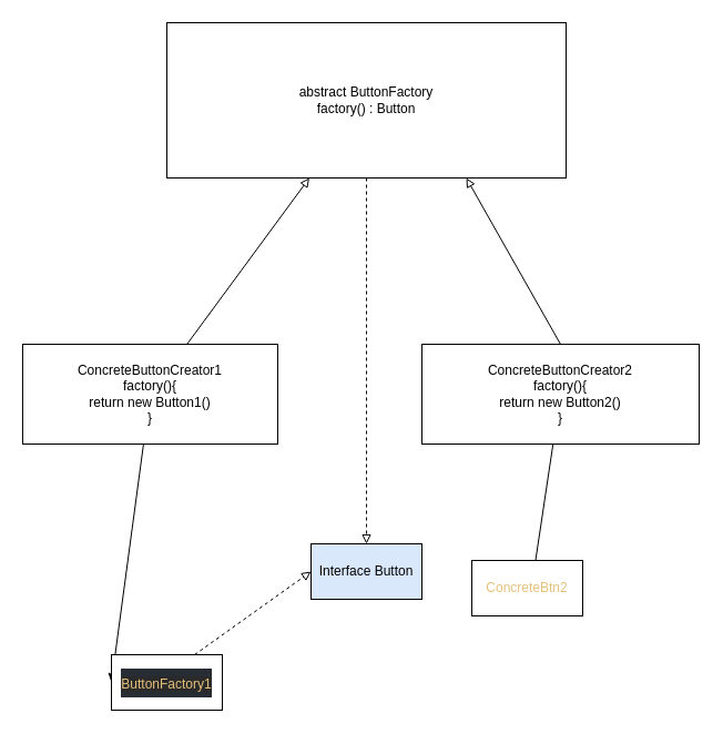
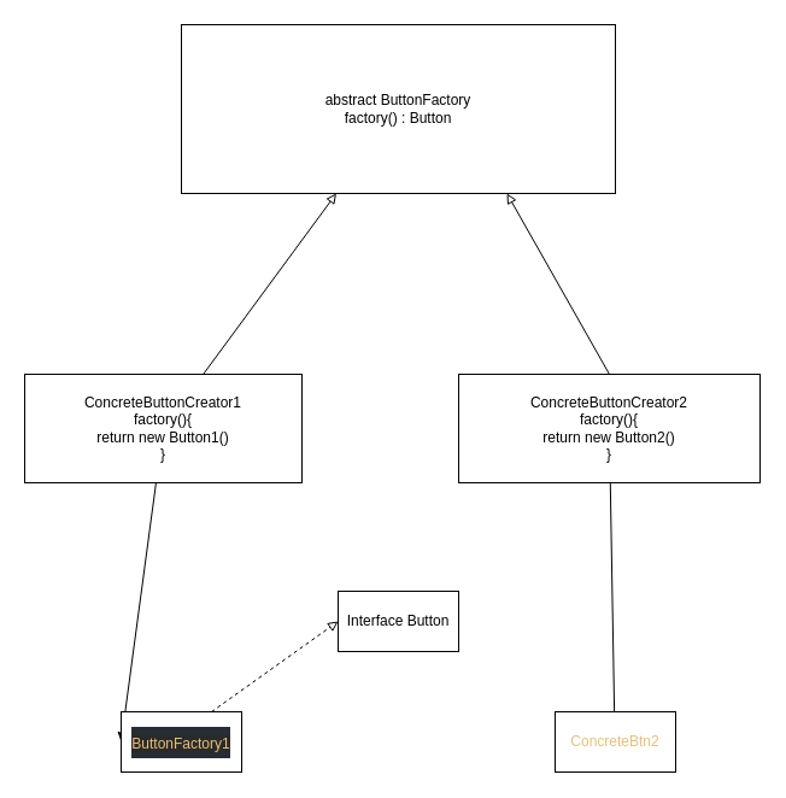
  <mxCell id="0" />
  <mxCell id="1" parent="0" />
  <mxCell id="2" value="abstract ButtonFactory&lt;br&gt;factory() : Button&lt;br&gt;" style="rounded=0;whiteSpace=wrap;html=1;" parent="1" vertex="1"><mxGeometry x="150" y="20" width="360" height="140" as="geometry" /></mxCell>
  <mxCell id="3" value="" style="edgeStyle=none;html=1;endArrow=block;endFill=0;" parent="1" source="5" target="2" edge="1"><mxGeometry relative="1" as="geometry" /></mxCell>
  <mxCell id="4" style="edgeStyle=none;html=1;entryX=0;entryY=0.5;entryDx=0;entryDy=0;" parent="1" source="5" target="10" edge="1"><mxGeometry relative="1" as="geometry" /></mxCell>
  <mxCell id="5" value="ConcreteButtonCreator1&lt;br&gt;factory(){&lt;br&gt;return new Button1()&lt;br&gt;}" style="rounded=0;whiteSpace=wrap;html=1;" parent="1" vertex="1"><mxGeometry x="20" y="310" width="230" height="90" as="geometry" /></mxCell>
  <mxCell id="6" style="edgeStyle=none;html=1;entryX=0.5;entryY=1;entryDx=0;entryDy=0;" parent="1" source="7" target="9" edge="1"><mxGeometry relative="1" as="geometry" /></mxCell>
  <mxCell id="7" value="ConcreteButtonCreator2&lt;br&gt;factory(){&lt;br&gt;return new Button2()&lt;br&gt;}" style="rounded=0;whiteSpace=wrap;html=1;" parent="1" vertex="1"><mxGeometry x="380" y="310" width="250" height="90" as="geometry" /></mxCell>
- <mxCell id="8" value="Interface Button" style="rounded=0;whiteSpace=wrap;html=1;fillColor=#dae8fc;" parent="1" vertex="1"><mxGeometry x="280" y="490" width="100" height="50" as="geometry" /></mxCell>
- <mxCell id="9" value="&lt;font color=&quot;#e5c07b&quot;&gt;ConcreteBtn2&lt;/font&gt;" style="rounded=0;whiteSpace=wrap;html=1;" parent="1" vertex="1"><mxGeometry x="425" y="505" width="100" height="50" as="geometry" /></mxCell>
+ <mxCell id="8" value="Interface Button" style="rounded=0;whiteSpace=wrap;html=1;" parent="1" vertex="1"><mxGeometry x="280" y="490" width="100" height="50" as="geometry" /></mxCell>
+ <mxCell id="9" value="&lt;font color=&quot;#e5c07b&quot;&gt;ConcreteBtn2&lt;/font&gt;" style="rounded=0;whiteSpace=wrap;html=1;" parent="1" vertex="1"><mxGeometry x="460" y="590" width="100" height="50" as="geometry" /></mxCell>
  <mxCell id="10" value="&lt;div style=&quot;color: rgb(171 , 178 , 191) ; background-color: rgb(40 , 44 , 52) ; font-family: , &amp;#34;consolas&amp;#34; , &amp;#34;courier new&amp;#34; , monospace ; font-size: 18px ; line-height: 24px&quot;&gt;&lt;span style=&quot;color: rgb(229 , 192 , 123) ; font-size: 12px ; background-color: rgb(42 , 42 , 42)&quot;&gt;ButtonFactory1&lt;/span&gt;&lt;br&gt;&lt;/div&gt;" style="rounded=0;whiteSpace=wrap;html=1;" parent="1" vertex="1"><mxGeometry x="100" y="590" width="100" height="50" as="geometry" /></mxCell>
  <mxCell id="11" value="" style="edgeStyle=none;html=1;endArrow=block;endFill=0;exitX=0.5;exitY=0;exitDx=0;exitDy=0;entryX=0.75;entryY=1;entryDx=0;entryDy=0;" parent="1" source="7" target="2" edge="1"><mxGeometry relative="1" as="geometry"><mxPoint x="346.549" y="300" as="sourcePoint" /><mxPoint x="460.004" y="140" as="targetPoint" /></mxGeometry></mxCell>
- <mxCell id="12" value="" style="edgeStyle=none;html=1;entryX=0.5;entryY=0;entryDx=0;entryDy=0;endArrow=block;endFill=0;dashed=1;" parent="1" source="2" target="8" edge="1"><mxGeometry relative="1" as="geometry"><mxPoint x="480" y="530" as="sourcePoint" /><mxPoint x="350" y="480" as="targetPoint" /></mxGeometry></mxCell>
  <mxCell id="13" style="edgeStyle=none;html=1;exitX=0.75;exitY=0;exitDx=0;exitDy=0;entryX=0.75;entryY=1;entryDx=0;entryDy=0;endArrow=block;endFill=0;dashed=1;" parent="1" source="10" edge="1"><mxGeometry relative="1" as="geometry"><mxPoint x="410" y="565" as="sourcePoint" /><mxPoint x="280" y="515" as="targetPoint" /></mxGeometry></mxCell>
